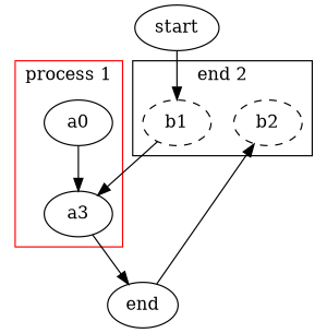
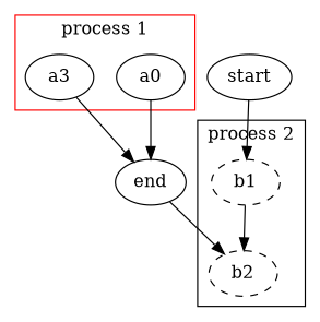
  digraph {
    rankdir=TB
    n1 [label=a0 style=box]
    a3 [style=box]
    b1 [style=dashed]
    b2 [style=dashed]
    end
    start
    subgraph cluster_1 {
      color=red
      label="process 1"
      n1
      a3
    }
    subgraph cluster_2 {
-     label="end 2"
+     label="process 2"
      b1
      b2
    }
-   n1 -> a3
+   n1 -> end
    a3 -> end
-   b1 -> a3
+   b1 -> b2
    end -> b2
    start -> b1
  }
